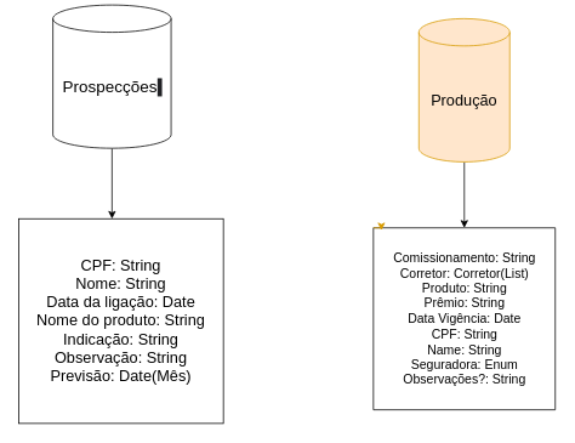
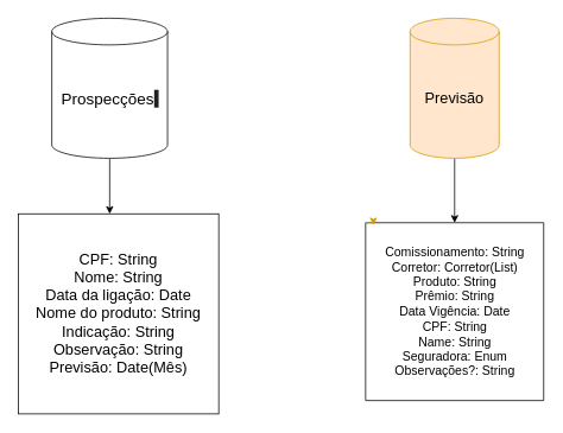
  <mxCell id="0" />
  <mxCell id="1" parent="0" />
  <mxCell id="2" style="edgeStyle=orthogonalEdgeStyle;rounded=0;orthogonalLoop=1;jettySize=auto;html=1;" edge="1" parent="1" source="3" target="6"><mxGeometry relative="1" as="geometry"><mxPoint x="105" y="370" as="targetPoint" /><Array as="points"><mxPoint x="105" y="279" /><mxPoint x="106" y="370" /></Array></mxGeometry></mxCell>
- <mxCell id="3" value="&lt;font style=&quot;font-size: 18px;&quot;&gt;Prospecções&lt;span style=&quot;color: rgb(232, 234, 237); font-family: &amp;quot;Google Sans&amp;quot;, arial, sans-serif; text-align: left; background-color: rgb(32, 33, 36);&quot;&gt;&amp;nbsp;&lt;/span&gt;&lt;/font&gt;" style="shape=cylinder3;whiteSpace=wrap;html=1;boundedLbl=1;backgroundOutline=1;size=15;" vertex="1" parent="1"><mxGeometry x="57.5" y="5" width="130" height="157.5" as="geometry" /></mxCell>
+ <mxCell id="3" value="&lt;font style=&quot;font-size: 18px;&quot;&gt;Prospecções&lt;span style=&quot;color: rgb(232, 234, 237); font-family: &amp;quot;Google Sans&amp;quot;, arial, sans-serif; text-align: left; background-color: rgb(32, 33, 36);&quot;&gt;&amp;nbsp;&lt;/span&gt;&lt;/font&gt;" style="shape=cylinder3;whiteSpace=wrap;html=1;boundedLbl=1;backgroundOutline=1;size=15;" vertex="1" parent="1"><mxGeometry x="57.5" y="20" width="130" height="157.5" as="geometry" /></mxCell>
  <mxCell id="4" style="edgeStyle=orthogonalEdgeStyle;rounded=0;orthogonalLoop=1;jettySize=auto;html=1;" edge="1" parent="1" source="5" target="7"><mxGeometry relative="1" as="geometry"><mxPoint x="510" y="270" as="targetPoint" /></mxGeometry></mxCell>
- <mxCell id="5" value="&lt;font style=&quot;font-size: 17px;&quot;&gt;Produção&lt;/font&gt;" style="shape=cylinder3;whiteSpace=wrap;html=1;boundedLbl=1;backgroundOutline=1;size=15;fillColor=#ffe6cc;strokeColor=#d79b00;" vertex="1" parent="1"><mxGeometry x="460" y="20" width="100" height="157.5" as="geometry" /></mxCell>
+ <mxCell id="5" value="&lt;font style=&quot;font-size: 17px;&quot;&gt;Previsão&lt;/font&gt;" style="shape=cylinder3;whiteSpace=wrap;html=1;boundedLbl=1;backgroundOutline=1;size=15;fillColor=#ffe6cc;strokeColor=#d79b00;" vertex="1" parent="1"><mxGeometry x="460" y="20" width="100" height="157.5" as="geometry" /></mxCell>
  <mxCell id="6" value="&lt;font style=&quot;font-size: 17px;&quot;&gt;CPF: String&lt;br&gt;Nome: String&lt;br&gt;Data da ligação: Date&lt;br&gt;Nome do produto: String&lt;br&gt;Indicação: String&lt;br&gt;Observação: String&lt;br&gt;Previsão: Date(Mês)&lt;/font&gt;" style="whiteSpace=wrap;html=1;aspect=fixed;" vertex="1" parent="1"><mxGeometry x="20" y="240" width="225" height="225" as="geometry" /></mxCell>
  <mxCell id="7" value="" style="swimlane;startSize=0;" vertex="1" parent="1"><mxGeometry x="410" y="250" width="200" height="200" as="geometry" /></mxCell>
  <mxCell id="8" value="&lt;font style=&quot;font-size: 14px;&quot;&gt;Comissionamento: String&lt;br&gt;Corretor: Corretor(List)&lt;br&gt;Produto: String&lt;br&gt;Prêmio: String&lt;br&gt;Data Vigência: Date&lt;br&gt;CPF: String&lt;br&gt;Name: String&lt;br&gt;Seguradora: Enum&lt;br&gt;Observações?: String&lt;/font&gt;" style="text;html=1;align=center;verticalAlign=middle;resizable=0;points=[];autosize=1;strokeColor=none;fillColor=none;" vertex="1" parent="7"><mxGeometry x="10" y="20" width="180" height="160" as="geometry" /></mxCell>
  <mxCell id="9" style="edgeStyle=orthogonalEdgeStyle;rounded=0;orthogonalLoop=1;jettySize=auto;html=1;exitX=0;exitY=0;exitDx=0;exitDy=0;entryX=0.044;entryY=0.014;entryDx=0;entryDy=0;entryPerimeter=0;fillColor=#ffe6cc;strokeColor=#d79b00;" edge="1" parent="1" source="7" target="7"><mxGeometry relative="1" as="geometry" /></mxCell>
